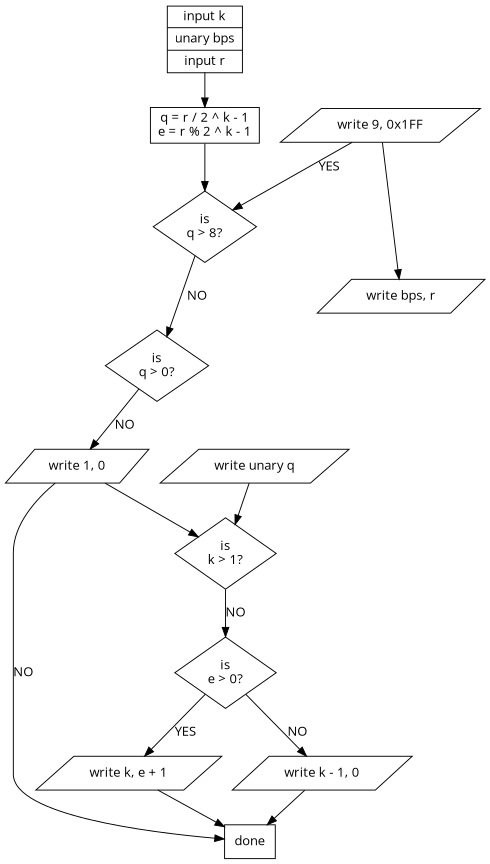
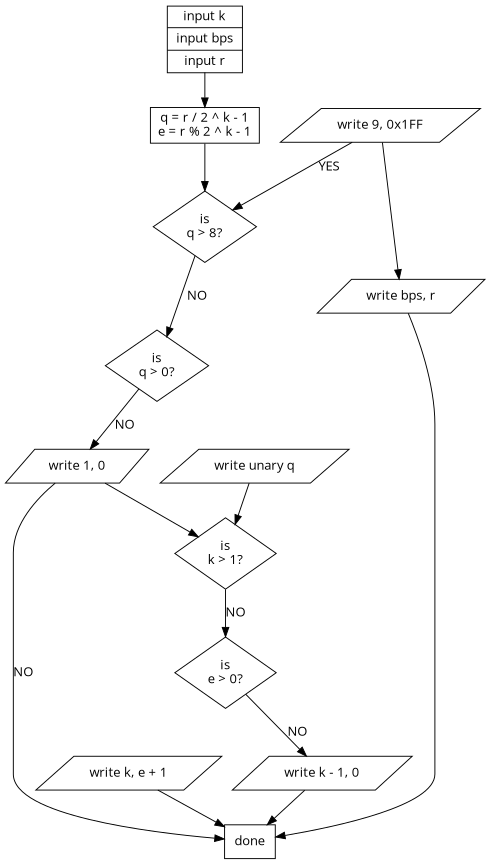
  digraph {
    fontname="Open Sans"
    node [fontname="Open Sans" shape=parallelogram]
    edge [fontname="Open Sans"]
-   n1 [label="{input k|unary bps|input r}" shape=record]
+   n1 [label="{input k|input bps|input r}" shape=record]
    n2 [label="q = r / 2 ^ k - 1\ne = r % 2 ^ k - 1" shape=box]
    n3 [label="is\nq > 8?" shape=diamond]
    n4 [label="is\nq > 0?" shape=diamond]
    n5 [label="write 1, 0"]
    n6 [label="write 9, 0x1FF"]
    n7 [label="write bps, r"]
    n8 [label="write unary q"]
    n9 [label="is\nk > 1?" shape=diamond]
    n10 [label=done shape=box]
    n11 [label="is\ne > 0?" shape=diamond]
    n12 [label="write k, e + 1"]
    n13 [label="write k - 1, 0"]
    n1 -> n2
    n2 -> n3
    n3 -> n4 [label=NO]
    n4 -> n5 [label=NO]
    n5 -> n9
    n5 -> n10 [label=NO]
    n6 -> n3 [label=YES]
    n6 -> n7
+   n7 -> n10
    n8 -> n9
    n9 -> n11 [label=NO]
-   n11 -> n12 [label=YES]
    n11 -> n13 [label=NO]
    n12 -> n10
    n13 -> n10
  }
